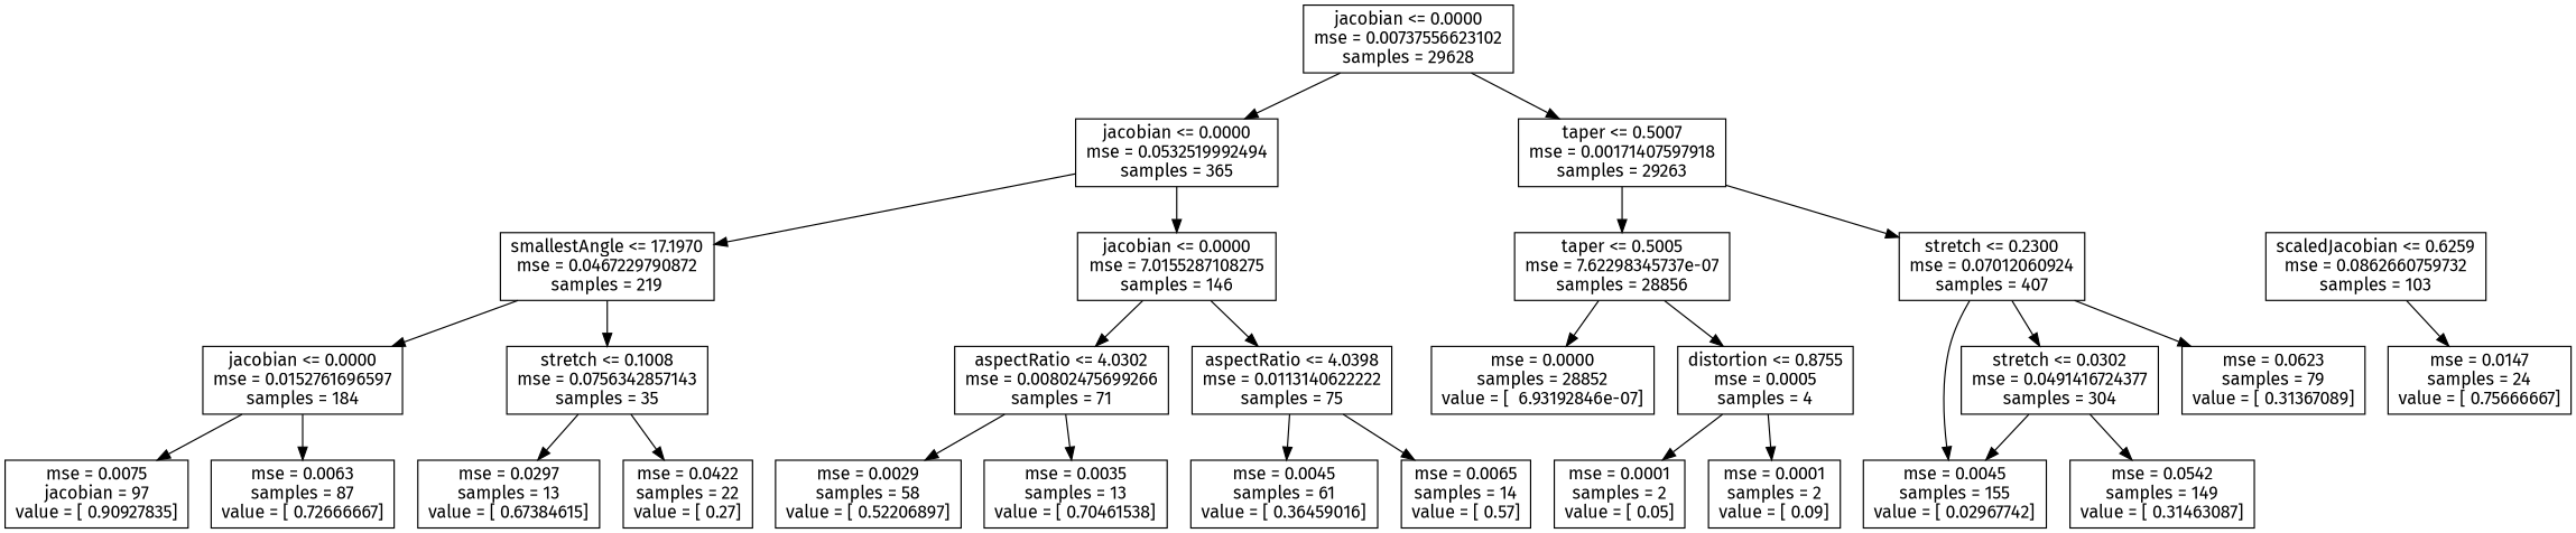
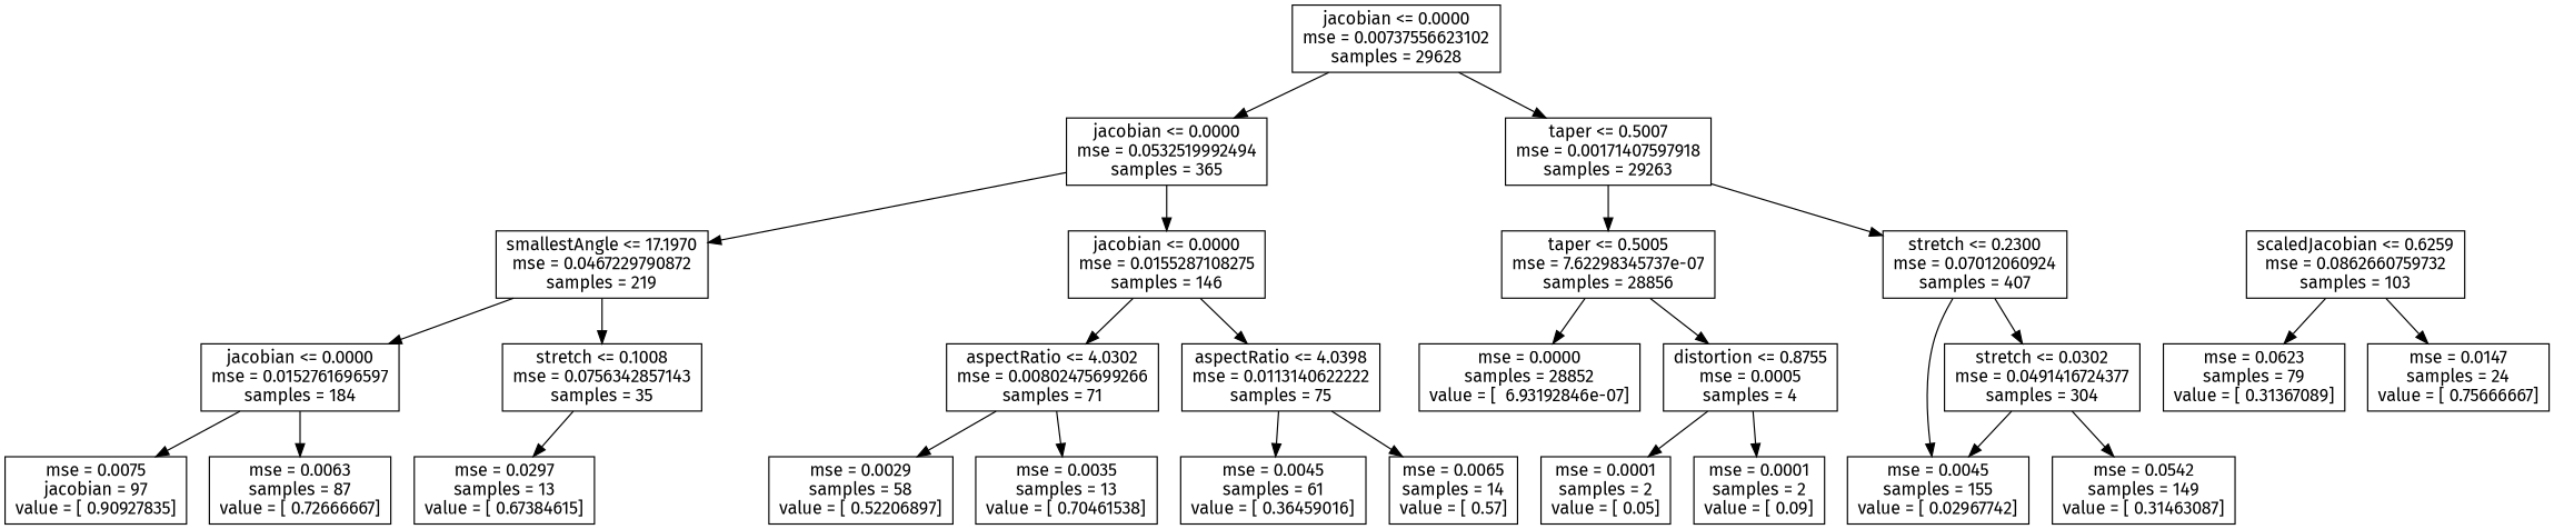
  digraph {
    fontname="Fira Sans"
    node [fontname="Fira Sans" shape=box]
    edge [fontname="Fira Sans"]
    n1 [label="jacobian <= 0.0000\nmse = 0.00737556623102\nsamples = 29628"]
    n2 [label="jacobian <= 0.0000\nmse = 0.0532519992494\nsamples = 365"]
    n3 [label="taper <= 0.5007\nmse = 0.00171407597918\nsamples = 29263"]
    n4 [label="smallestAngle <= 17.1970\nmse = 0.0467229790872\nsamples = 219"]
-   n5 [label="jacobian <= 0.0000\nmse = 7.0155287108275\nsamples = 146"]
+   n5 [label="jacobian <= 0.0000\nmse = 0.0155287108275\nsamples = 146"]
    n6 [label="taper <= 0.5005\nmse = 7.62298345737e-07\nsamples = 28856"]
    n7 [label="stretch <= 0.2300\nmse = 0.07012060924\nsamples = 407"]
    n8 [label="jacobian <= 0.0000\nmse = 0.0152761696597\nsamples = 184"]
    n9 [label="stretch <= 0.1008\nmse = 0.0756342857143\nsamples = 35"]
    n10 [label="aspectRatio <= 4.0302\nmse = 0.00802475699266\nsamples = 71"]
    n11 [label="aspectRatio <= 4.0398\nmse = 0.0113140622222\nsamples = 75"]
    n12 [label="mse = 0.0075\njacobian = 97\nvalue = [ 0.90927835]"]
    n13 [label="mse = 0.0063\nsamples = 87\nvalue = [ 0.72666667]"]
    n14 [label="mse = 0.0297\nsamples = 13\nvalue = [ 0.67384615]"]
-   n15 [label="mse = 0.0422\nsamples = 22\nvalue = [ 0.27]"]
    n16 [label="mse = 0.0029\nsamples = 58\nvalue = [ 0.52206897]"]
    n17 [label="mse = 0.0035\nsamples = 13\nvalue = [ 0.70461538]"]
    n18 [label="mse = 0.0045\nsamples = 61\nvalue = [ 0.36459016]"]
    n19 [label="mse = 0.0065\nsamples = 14\nvalue = [ 0.57]"]
    n20 [label="mse = 0.0000\nsamples = 28852\nvalue = [  6.93192846e-07]"]
    n21 [label="distortion <= 0.8755\nmse = 0.0005\nsamples = 4"]
    n22 [label="stretch <= 0.0302\nmse = 0.0491416724377\nsamples = 304"]
    n23 [label="mse = 0.0045\nsamples = 155\nvalue = [ 0.02967742]"]
    n24 [label="mse = 0.0001\nsamples = 2\nvalue = [ 0.05]"]
    n25 [label="mse = 0.0001\nsamples = 2\nvalue = [ 0.09]"]
    n26 [label="mse = 0.0542\nsamples = 149\nvalue = [ 0.31463087]"]
    n27 [label="scaledJacobian <= 0.6259\nmse = 0.0862660759732\nsamples = 103"]
    n28 [label="mse = 0.0147\nsamples = 24\nvalue = [ 0.75666667]"]
    n29 [label="mse = 0.0623\nsamples = 79\nvalue = [ 0.31367089]"]
    n1 -> n2
    n1 -> n3
    n2 -> n4
    n2 -> n5
    n3 -> n6
    n3 -> n7
    n4 -> n8
    n4 -> n9
    n5 -> n10
    n5 -> n11
    n6 -> n20
    n6 -> n21
    n7 -> n22
    n7 -> n23
    n8 -> n12
    n8 -> n13
    n9 -> n14
-   n9 -> n15
    n10 -> n16
    n10 -> n17
    n11 -> n18
    n11 -> n19
    n21 -> n24
    n21 -> n25
    n22 -> n23
    n22 -> n26
    n27 -> n28
-   n7 -> n29
+   n27 -> n29
  }
